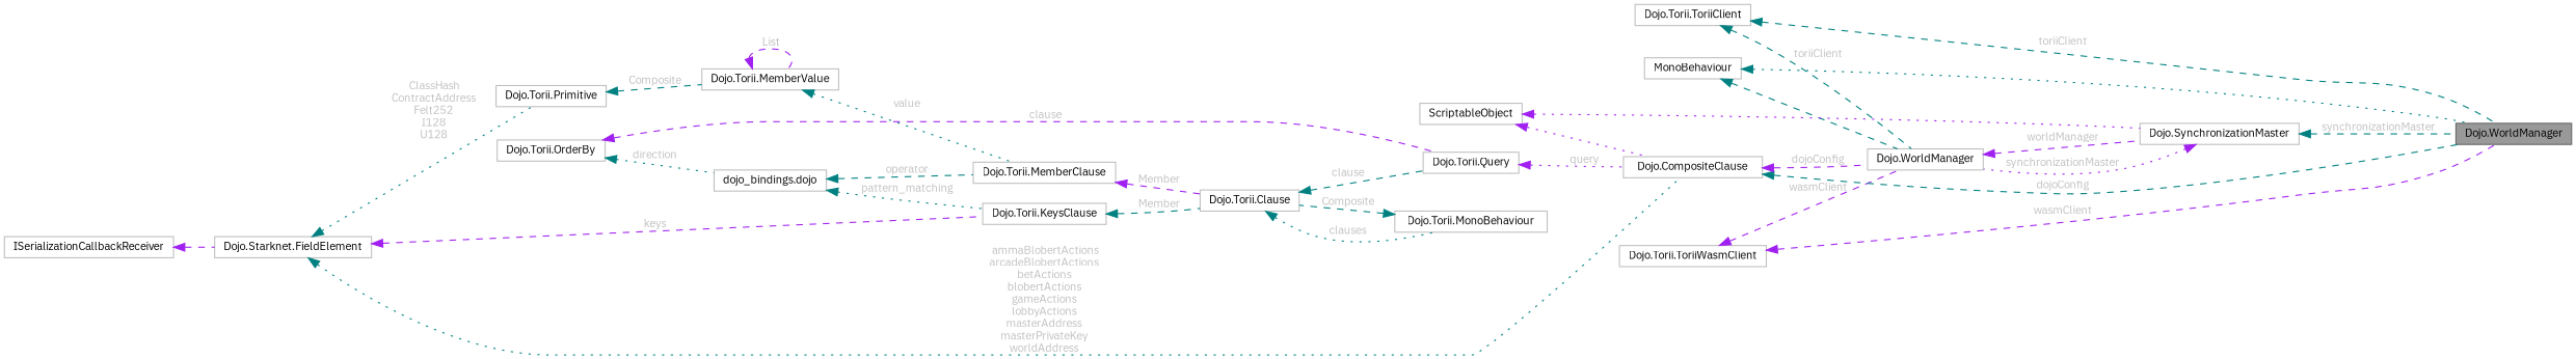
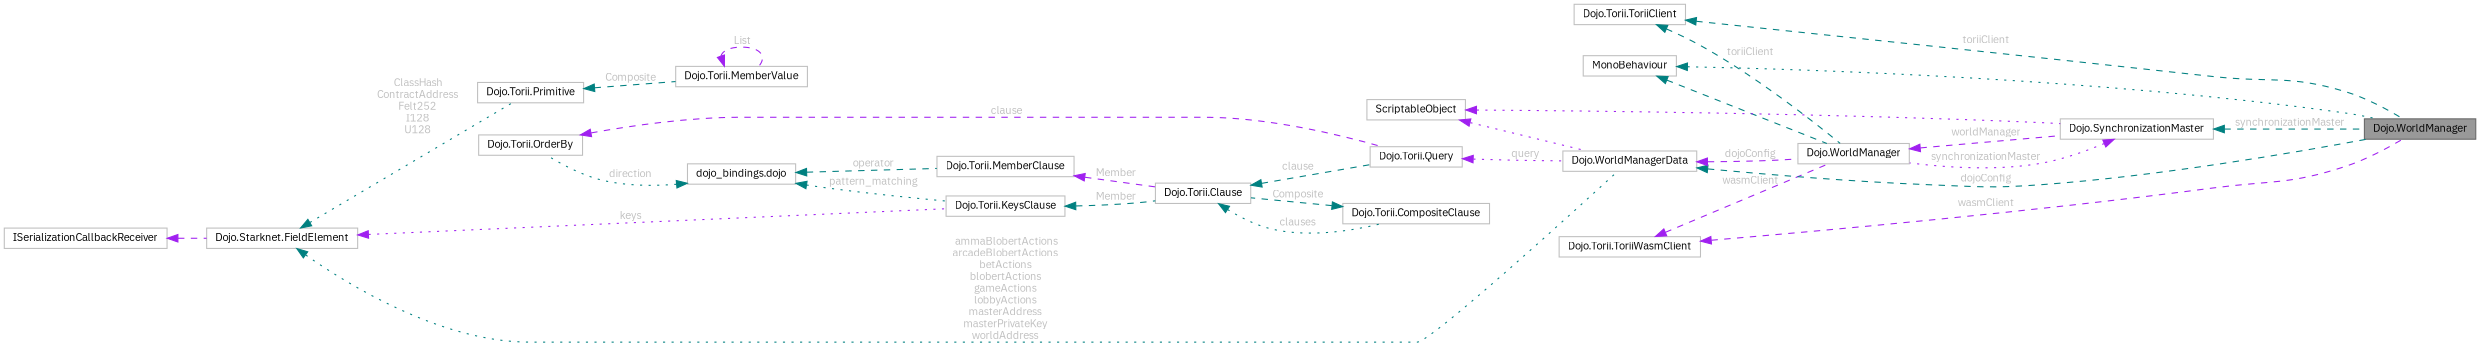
  digraph {
    fontname="IBM Plex Sans"
    rankdir=LR
    node [color=grey75 fillcolor=white fontname="IBM Plex Sans" fontsize=10 shape=box style=filled]
    edge [color=teal dir=back fontname="IBM Plex Sans" fontsize=10 labelfontname=Helvetica labelfontsize=10 style=dashed fontcolor=grey]
    n1 [color=gray40 fillcolor=grey60 fontcolor=black height=0.2 label="Dojo.WorldManager" width=0.4]
    n2 [height=0.2 label=MonoBehaviour width=0.4]
    n3 [height=0.2 label="Dojo.WorldManager" width=0.4]
    n4 [height=0.2 label="Dojo.SynchronizationMaster" width=0.4]
    n5 [height=0.2 label="Dojo.Torii.ToriiClient" width=0.4]
    n6 [height=0.2 label="Dojo.Torii.ToriiWasmClient" width=0.4]
-   n7 [height=0.2 label="Dojo.CompositeClause" width=0.4]
+   n7 [height=0.2 label="Dojo.WorldManagerData" width=0.4]
    n8 [height=0.2 label=ScriptableObject width=0.4]
    n9 [height=0.2 label="Dojo.Starknet.FieldElement" width=0.4]
    n10 [height=0.2 label="Dojo.Torii.KeysClause" width=0.4]
    n11 [height=0.2 label="Dojo.Torii.Primitive" width=0.4]
    n12 [height=0.2 label="Dojo.Torii.Clause" width=0.4]
    n13 [height=0.2 label="Dojo.Torii.MemberValue" width=0.4]
    n14 [height=0.2 label=ISerializationCallbackReceiver width=0.4]
    n15 [height=0.2 label="Dojo.Torii.Query" width=0.4]
-   n16 [height=0.2 label="Dojo.Torii.MonoBehaviour" width=0.4]
+   n16 [height=0.2 label="Dojo.Torii.CompositeClause" width=0.4]
    n17 [height=0.2 label="dojo_bindings.dojo" width=0.4]
    n18 [height=0.2 label="Dojo.Torii.MemberClause" width=0.4]
    n19 [height=0.2 label="Dojo.Torii.OrderBy" width=0.4]
    n2 -> n1 [style=dotted fontcolor=""]
    n2 -> n3 [fontcolor=""]
    n3 -> n4 [color=purple label=" worldManager"]
    n4 -> n1 [label=" synchronizationMaster"]
    n4 -> n3 [color=purple label=" synchronizationMaster" style=dotted]
    n5 -> n1 [label=" toriiClient"]
    n5 -> n3 [label=" toriiClient"]
    n6 -> n1 [color=purple label=" wasmClient"]
    n6 -> n3 [color=purple label=" wasmClient"]
    n7 -> n1 [label=" dojoConfig"]
    n7 -> n3 [color=purple label=" dojoConfig"]
    n8 -> n4 [color=purple style=dotted fontcolor=""]
    n8 -> n7 [color=purple style=dotted fontcolor=""]
    n9 -> n7 [label=" ammaBlobertActions\narcadeBlobertActions\nbetActions\nblobertActions\ngameActions\nlobbyActions\nmasterAddress\nmasterPrivateKey\nworldAddress" style=dotted]
-   n9 -> n10 [color=purple label=" keys"]
+   n9 -> n10 [color=purple label=" keys" style=dotted]
    n9 -> n11 [label=" ClassHash\nContractAddress\nFelt252\nI128\nU128" style=dotted]
    n10 -> n12 [label=" Member"]
    n11 -> n13 [label=" Composite"]
    n12 -> n15 [label=" clause"]
    n12 -> n16 [label=" clauses" style=dotted]
    n13 -> n13 [color=purple label=" List"]
-   n13 -> n18 [label=" value" style=dotted]
    n14 -> n9 [color=purple fontcolor=""]
    n15 -> n7 [color=purple label=" query" style=dotted]
    n16 -> n12 [label=" Composite"]
    n17 -> n10 [label=" pattern_matching" style=dotted]
    n17 -> n18 [label=" operator"]
-   n19 -> n17 [label=" direction" style=dotted]
+   n17 -> n19 [label=" direction" style=dotted]
    n18 -> n12 [color=purple label=" Member"]
    n19 -> n15 [color=purple label=" clause"]
  }
